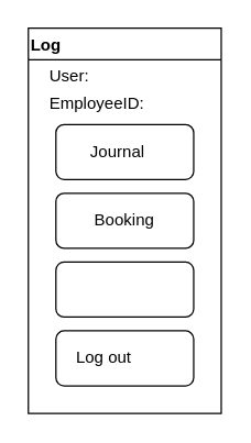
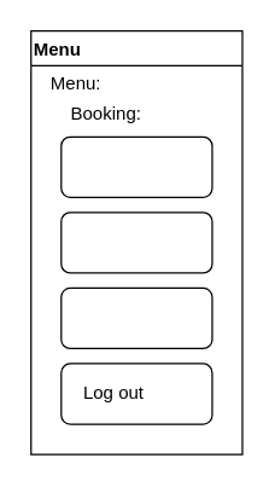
  <mxCell id="0" />
  <mxCell id="1" parent="0" />
- <mxCell id="2" value="Log" style="swimlane;align=left;" vertex="1" parent="1"><mxGeometry x="20" y="20" width="140" height="280" as="geometry" /></mxCell>
+ <mxCell id="2" value="Menu" style="swimlane;align=left;" vertex="1" parent="1"><mxGeometry x="20" y="20" width="140" height="280" as="geometry" /></mxCell>
  <mxCell id="3" value="" style="rounded=1;whiteSpace=wrap;html=1;align=left;" vertex="1" parent="2"><mxGeometry x="20" y="70" width="100" height="40" as="geometry" /></mxCell>
- <mxCell id="4" value="Journal" style="text;html=1;strokeColor=none;fillColor=none;align=center;verticalAlign=middle;whiteSpace=wrap;rounded=0;" vertex="1" parent="2"><mxGeometry x="30" y="80" width="70" height="20" as="geometry" /></mxCell>
  <mxCell id="5" value="" style="rounded=1;whiteSpace=wrap;html=1;align=left;" vertex="1" parent="2"><mxGeometry x="20" y="120" width="100" height="40" as="geometry" /></mxCell>
- <mxCell id="6" value="Booking" style="text;html=1;strokeColor=none;fillColor=none;align=center;verticalAlign=middle;whiteSpace=wrap;rounded=0;" vertex="1" parent="2"><mxGeometry x="40" y="130" width="60" height="20" as="geometry" /></mxCell>
  <mxCell id="7" value="" style="rounded=1;whiteSpace=wrap;html=1;align=left;" vertex="1" parent="2"><mxGeometry x="20" y="170" width="100" height="40" as="geometry" /></mxCell>
  <mxCell id="8" value="" style="rounded=1;whiteSpace=wrap;html=1;align=left;" vertex="1" parent="2"><mxGeometry x="20" y="220" width="100" height="40" as="geometry" /></mxCell>
  <mxCell id="9" value="Log out" style="text;html=1;strokeColor=none;fillColor=none;align=center;verticalAlign=middle;whiteSpace=wrap;rounded=0;" vertex="1" parent="2"><mxGeometry x="25" y="230" width="60" height="20" as="geometry" /></mxCell>
- <mxCell id="10" value="User:" style="text;html=1;strokeColor=none;fillColor=none;align=center;verticalAlign=middle;whiteSpace=wrap;rounded=0;" vertex="1" parent="2"><mxGeometry y="30" width="60" height="10" as="geometry" /></mxCell>
- <mxCell id="11" value="EmployeeID:" style="text;html=1;strokeColor=none;fillColor=none;align=center;verticalAlign=middle;whiteSpace=wrap;rounded=0;" vertex="1" parent="2"><mxGeometry x="20" y="50" width="60" height="10" as="geometry" /></mxCell>
+ <mxCell id="10" value="Menu:" style="text;html=1;strokeColor=none;fillColor=none;align=center;verticalAlign=middle;whiteSpace=wrap;rounded=0;" vertex="1" parent="2"><mxGeometry y="30" width="60" height="10" as="geometry" /></mxCell>
+ <mxCell id="11" value="Booking:" style="text;html=1;strokeColor=none;fillColor=none;align=center;verticalAlign=middle;whiteSpace=wrap;rounded=0;" vertex="1" parent="2"><mxGeometry x="20" y="50" width="60" height="10" as="geometry" /></mxCell>
